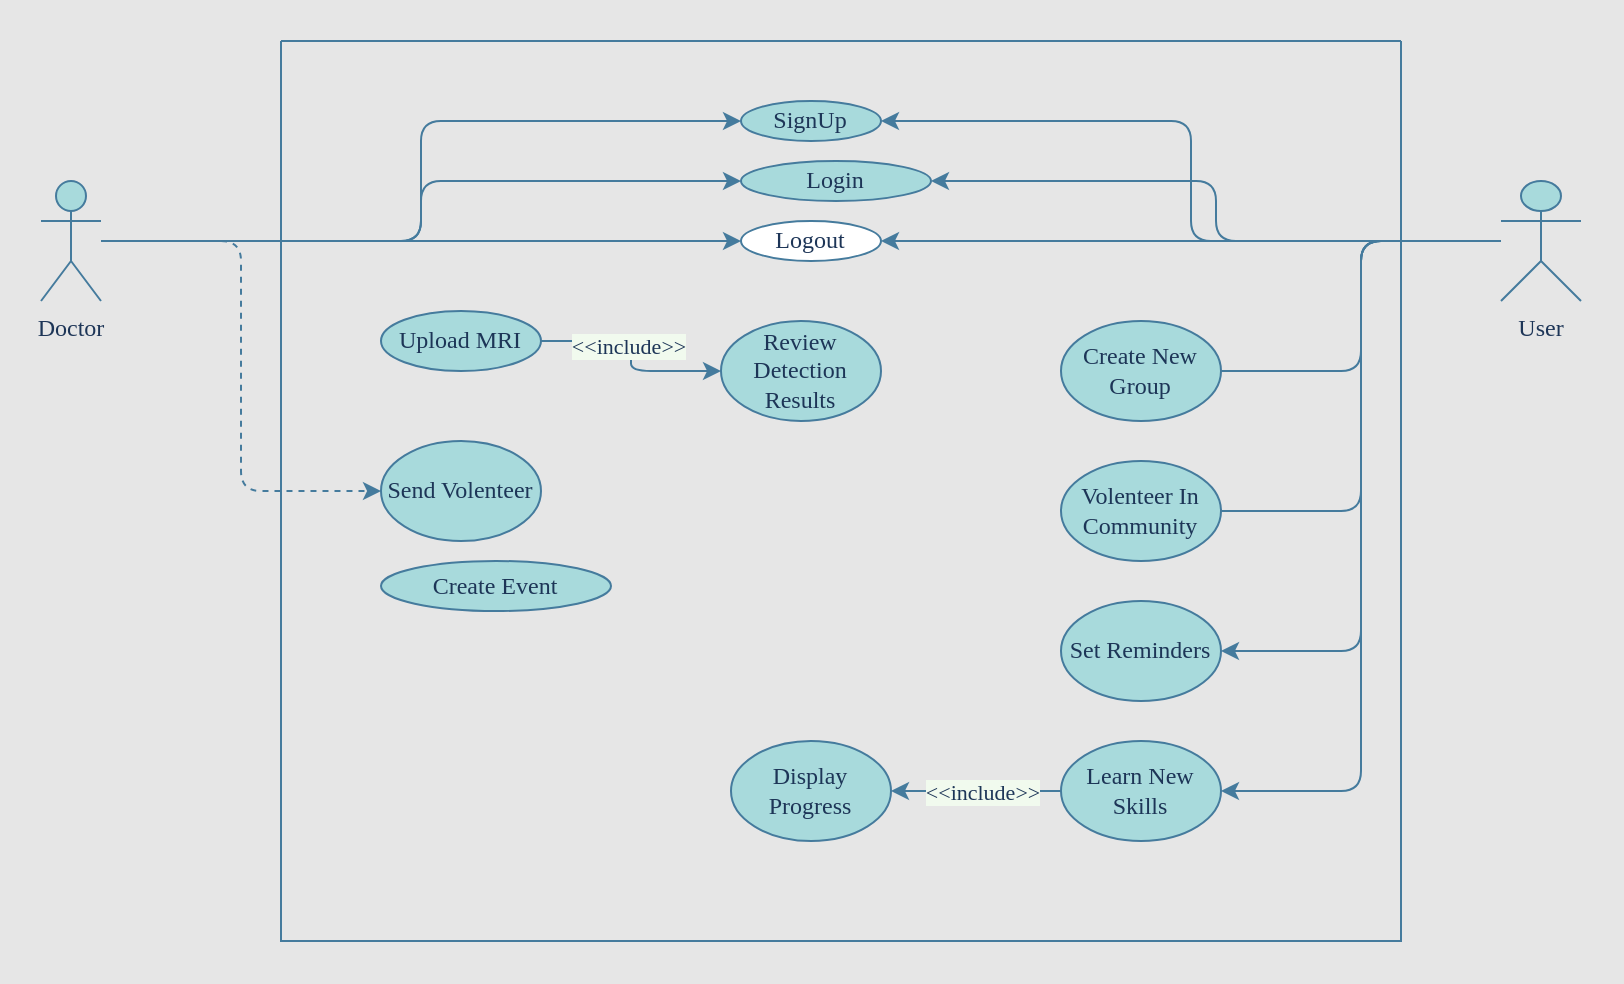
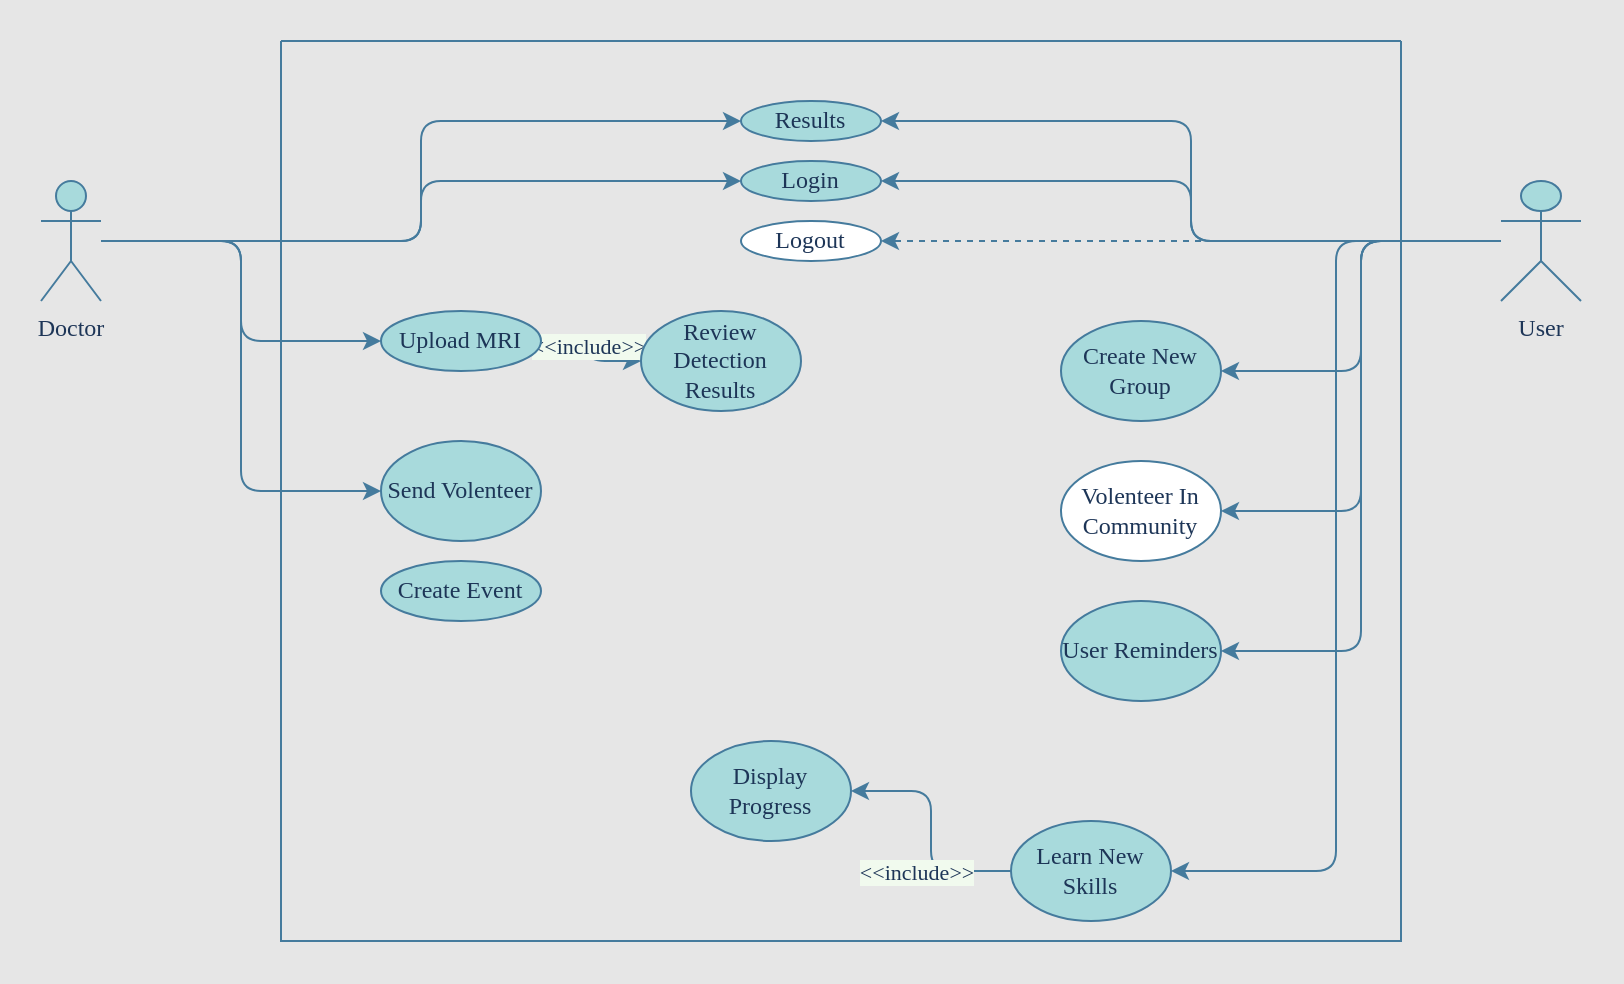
  <mxCell id="0" />
  <mxCell id="1" parent="0" />
  <mxCell id="2" value="" style="swimlane;startSize=0;fontStyle=0;fontFamily=Times New Roman;fillColor=#A8DADC;strokeColor=#457B9D;fontColor=#1D3557;rounded=1;" parent="1" vertex="1"><mxGeometry x="140" y="20" width="560" height="450" as="geometry" /></mxCell>
- <mxCell id="3" value="SignUp" style="ellipse;whiteSpace=wrap;html=1;fontStyle=0;fontFamily=Times New Roman;fillColor=#A8DADC;strokeColor=#457B9D;fontColor=#1D3557;rounded=1;" parent="2" vertex="1"><mxGeometry x="230" y="30" width="70" height="20" as="geometry" /></mxCell>
+ <mxCell id="3" value="Results" style="ellipse;whiteSpace=wrap;html=1;fontStyle=0;fontFamily=Times New Roman;fillColor=#A8DADC;strokeColor=#457B9D;fontColor=#1D3557;rounded=1;" parent="2" vertex="1"><mxGeometry x="230" y="30" width="70" height="20" as="geometry" /></mxCell>
  <mxCell id="4" value="Logout" style="ellipse;whiteSpace=wrap;html=1;fontStyle=0;fontFamily=Times New Roman;fillColor=#ffffff;strokeColor=#457B9D;fontColor=#1D3557;rounded=1;" parent="2" vertex="1"><mxGeometry x="230" y="90" width="70" height="20" as="geometry" /></mxCell>
- <mxCell id="5" value="Login" style="ellipse;whiteSpace=wrap;html=1;fontStyle=0;fontFamily=Times New Roman;fillColor=#A8DADC;strokeColor=#457B9D;fontColor=#1D3557;rounded=1;" parent="2" vertex="1"><mxGeometry x="230" y="60" width="95" height="20" as="geometry" /></mxCell>
+ <mxCell id="5" value="Login" style="ellipse;whiteSpace=wrap;html=1;fontStyle=0;fontFamily=Times New Roman;fillColor=#A8DADC;strokeColor=#457B9D;fontColor=#1D3557;rounded=1;" parent="2" vertex="1"><mxGeometry x="230" y="60" width="70" height="20" as="geometry" /></mxCell>
  <mxCell id="6" style="edgeStyle=orthogonalEdgeStyle;rounded=1;orthogonalLoop=1;jettySize=auto;html=1;entryX=0;entryY=0.5;entryDx=0;entryDy=0;startArrow=none;exitX=1;exitY=0.5;exitDx=0;exitDy=0;fontStyle=0;fontFamily=Times New Roman;labelBackgroundColor=#F1FAEE;strokeColor=#457B9D;fontColor=#1D3557;" parent="2" source="8" target="9" edge="1"><mxGeometry relative="1" as="geometry"><mxPoint x="230" y="205" as="sourcePoint" /></mxGeometry></mxCell>
  <mxCell id="7" value="&amp;lt;&amp;lt;include&amp;gt;&amp;gt;" style="edgeLabel;html=1;align=center;verticalAlign=middle;resizable=0;points=[];fontStyle=0;fontFamily=Times New Roman;labelBackgroundColor=#F1FAEE;fontColor=#1D3557;rounded=1;" parent="6" vertex="1" connectable="0"><mxGeometry x="-0.108" y="-2" relative="1" as="geometry"><mxPoint as="offset" /></mxGeometry></mxCell>
  <mxCell id="8" value="Upload MRI" style="ellipse;whiteSpace=wrap;html=1;fontStyle=0;fontFamily=Times New Roman;fillColor=#A8DADC;strokeColor=#457B9D;fontColor=#1D3557;rounded=1;" parent="2" vertex="1"><mxGeometry x="50" y="135" width="80" height="30" as="geometry" /></mxCell>
- <mxCell id="9" value="Review Detection Results" style="ellipse;whiteSpace=wrap;html=1;fontStyle=0;fontFamily=Times New Roman;fillColor=#A8DADC;strokeColor=#457B9D;fontColor=#1D3557;rounded=1;" parent="2" vertex="1"><mxGeometry x="220" y="140" width="80" height="50" as="geometry" /></mxCell>
+ <mxCell id="9" value="Review Detection Results" style="ellipse;whiteSpace=wrap;html=1;fontStyle=0;fontFamily=Times New Roman;fillColor=#A8DADC;strokeColor=#457B9D;fontColor=#1D3557;rounded=1;" parent="2" vertex="1"><mxGeometry x="180" y="135" width="80" height="50" as="geometry" /></mxCell>
  <mxCell id="10" value="Send Volenteer" style="ellipse;whiteSpace=wrap;html=1;fontStyle=0;fontFamily=Times New Roman;fillColor=#A8DADC;strokeColor=#457B9D;fontColor=#1D3557;rounded=1;" parent="2" vertex="1"><mxGeometry x="50" y="200" width="80" height="50" as="geometry" /></mxCell>
- <mxCell id="11" value="Create Event" style="ellipse;whiteSpace=wrap;html=1;fontStyle=0;fontFamily=Times New Roman;fillColor=#A8DADC;strokeColor=#457B9D;fontColor=#1D3557;rounded=1;" parent="2" vertex="1"><mxGeometry x="50" y="260" width="115" height="25" as="geometry" /></mxCell>
+ <mxCell id="11" value="Create Event" style="ellipse;whiteSpace=wrap;html=1;fontStyle=0;fontFamily=Times New Roman;fillColor=#A8DADC;strokeColor=#457B9D;fontColor=#1D3557;rounded=1;" parent="2" vertex="1"><mxGeometry x="50" y="260" width="80" height="30" as="geometry" /></mxCell>
  <mxCell id="12" value="Create New Group" style="ellipse;whiteSpace=wrap;html=1;fontStyle=0;fontFamily=Times New Roman;fillColor=#A8DADC;strokeColor=#457B9D;fontColor=#1D3557;rounded=1;" parent="2" vertex="1"><mxGeometry x="390" y="140" width="80" height="50" as="geometry" /></mxCell>
- <mxCell id="13" value="Volenteer In Community" style="ellipse;whiteSpace=wrap;html=1;fontStyle=0;fontFamily=Times New Roman;fillColor=#A8DADC;strokeColor=#457B9D;fontColor=#1D3557;rounded=1;" parent="2" vertex="1"><mxGeometry x="390" y="210" width="80" height="50" as="geometry" /></mxCell>
- <mxCell id="14" value="Set Reminders" style="ellipse;whiteSpace=wrap;html=1;fontStyle=0;fontFamily=Times New Roman;fillColor=#A8DADC;strokeColor=#457B9D;fontColor=#1D3557;rounded=1;" parent="2" vertex="1"><mxGeometry x="390" y="280" width="80" height="50" as="geometry" /></mxCell>
+ <mxCell id="13" value="Volenteer In Community" style="ellipse;whiteSpace=wrap;html=1;fontStyle=0;fontFamily=Times New Roman;fillColor=#ffffff;strokeColor=#457B9D;fontColor=#1D3557;rounded=1;" parent="2" vertex="1"><mxGeometry x="390" y="210" width="80" height="50" as="geometry" /></mxCell>
+ <mxCell id="14" value="User Reminders" style="ellipse;whiteSpace=wrap;html=1;fontStyle=0;fontFamily=Times New Roman;fillColor=#A8DADC;strokeColor=#457B9D;fontColor=#1D3557;rounded=1;" parent="2" vertex="1"><mxGeometry x="390" y="280" width="80" height="50" as="geometry" /></mxCell>
  <mxCell id="15" style="edgeStyle=orthogonalEdgeStyle;rounded=1;orthogonalLoop=1;jettySize=auto;html=1;entryX=1;entryY=0.5;entryDx=0;entryDy=0;fontStyle=0;fontFamily=Times New Roman;labelBackgroundColor=#F1FAEE;strokeColor=#457B9D;fontColor=#1D3557;" parent="2" source="17" target="18" edge="1"><mxGeometry relative="1" as="geometry" /></mxCell>
  <mxCell id="16" value="&amp;lt;&amp;lt;include&amp;gt;&amp;gt;" style="edgeLabel;html=1;align=center;verticalAlign=middle;resizable=0;points=[];fontStyle=0;fontFamily=Times New Roman;labelBackgroundColor=#F1FAEE;fontColor=#1D3557;rounded=1;" parent="15" vertex="1" connectable="0"><mxGeometry x="-0.294" y="-2" relative="1" as="geometry"><mxPoint x="-10" y="2" as="offset" /></mxGeometry></mxCell>
- <mxCell id="17" value="Learn New Skills" style="ellipse;whiteSpace=wrap;html=1;fontStyle=0;fontFamily=Times New Roman;fillColor=#A8DADC;strokeColor=#457B9D;fontColor=#1D3557;rounded=1;" parent="2" vertex="1"><mxGeometry x="390" y="350" width="80" height="50" as="geometry" /></mxCell>
- <mxCell id="18" value="Display Progress" style="ellipse;whiteSpace=wrap;html=1;fontStyle=0;fontFamily=Times New Roman;fillColor=#A8DADC;strokeColor=#457B9D;fontColor=#1D3557;rounded=1;" parent="2" vertex="1"><mxGeometry x="225" y="350" width="80" height="50" as="geometry" /></mxCell>
+ <mxCell id="17" value="Learn New Skills" style="ellipse;whiteSpace=wrap;html=1;fontStyle=0;fontFamily=Times New Roman;fillColor=#A8DADC;strokeColor=#457B9D;fontColor=#1D3557;rounded=1;" parent="2" vertex="1"><mxGeometry x="365" y="390" width="80" height="50" as="geometry" /></mxCell>
+ <mxCell id="18" value="Display Progress" style="ellipse;whiteSpace=wrap;html=1;fontStyle=0;fontFamily=Times New Roman;fillColor=#A8DADC;strokeColor=#457B9D;fontColor=#1D3557;rounded=1;" parent="2" vertex="1"><mxGeometry x="205" y="350" width="80" height="50" as="geometry" /></mxCell>
  <mxCell id="19" style="edgeStyle=orthogonalEdgeStyle;rounded=1;orthogonalLoop=1;jettySize=auto;html=1;entryX=0;entryY=0.5;entryDx=0;entryDy=0;fontStyle=0;fontFamily=Times New Roman;labelBackgroundColor=#F1FAEE;strokeColor=#457B9D;fontColor=#1D3557;" parent="1" source="23" target="3" edge="1"><mxGeometry relative="1" as="geometry" /></mxCell>
  <mxCell id="20" style="edgeStyle=orthogonalEdgeStyle;rounded=1;orthogonalLoop=1;jettySize=auto;html=1;entryX=0;entryY=0.5;entryDx=0;entryDy=0;fontStyle=0;fontFamily=Times New Roman;labelBackgroundColor=#F1FAEE;strokeColor=#457B9D;fontColor=#1D3557;" parent="1" source="23" target="5" edge="1"><mxGeometry relative="1" as="geometry" /></mxCell>
- <mxCell id="21" style="edgeStyle=orthogonalEdgeStyle;rounded=1;orthogonalLoop=1;jettySize=auto;html=1;fontStyle=0;fontFamily=Times New Roman;labelBackgroundColor=#F1FAEE;strokeColor=#457B9D;fontColor=#1D3557;" parent="1" source="23" target="4" edge="1"><mxGeometry relative="1" as="geometry" /></mxCell>
- <mxCell id="22" style="edgeStyle=orthogonalEdgeStyle;rounded=1;orthogonalLoop=1;jettySize=auto;html=1;entryX=0;entryY=0.5;entryDx=0;entryDy=0;fontStyle=0;fontFamily=Times New Roman;labelBackgroundColor=#F1FAEE;strokeColor=#457B9D;fontColor=#1D3557;dashed=1;" parent="1" source="23" target="10" edge="1"><mxGeometry relative="1" as="geometry" /></mxCell>
+ <mxCell id="21" style="edgeStyle=orthogonalEdgeStyle;rounded=1;orthogonalLoop=1;jettySize=auto;html=1;entryX=0;entryY=0.5;entryDx=0;entryDy=0;fontStyle=0;fontFamily=Times New Roman;labelBackgroundColor=#F1FAEE;strokeColor=#457B9D;fontColor=#1D3557;" parent="1" source="23" target="8" edge="1"><mxGeometry relative="1" as="geometry" /></mxCell>
+ <mxCell id="22" style="edgeStyle=orthogonalEdgeStyle;rounded=1;orthogonalLoop=1;jettySize=auto;html=1;entryX=0;entryY=0.5;entryDx=0;entryDy=0;fontStyle=0;fontFamily=Times New Roman;labelBackgroundColor=#F1FAEE;strokeColor=#457B9D;fontColor=#1D3557;" parent="1" source="23" target="10" edge="1"><mxGeometry relative="1" as="geometry" /></mxCell>
  <mxCell id="23" value="Doctor&lt;br&gt;" style="shape=umlActor;verticalLabelPosition=bottom;verticalAlign=top;html=1;outlineConnect=0;fontStyle=0;fontFamily=Times New Roman;fillColor=#A8DADC;strokeColor=#457B9D;fontColor=#1D3557;rounded=1;" parent="1" vertex="1"><mxGeometry x="20" y="90" width="30" height="60" as="geometry" /></mxCell>
  <mxCell id="24" style="edgeStyle=orthogonalEdgeStyle;rounded=1;orthogonalLoop=1;jettySize=auto;html=1;entryX=1;entryY=0.5;entryDx=0;entryDy=0;fontStyle=0;fontFamily=Times New Roman;labelBackgroundColor=#F1FAEE;strokeColor=#457B9D;fontColor=#1D3557;" parent="1" source="31" target="3" edge="1"><mxGeometry relative="1" as="geometry" /></mxCell>
  <mxCell id="25" style="edgeStyle=orthogonalEdgeStyle;rounded=1;orthogonalLoop=1;jettySize=auto;html=1;fontStyle=0;fontFamily=Times New Roman;labelBackgroundColor=#F1FAEE;strokeColor=#457B9D;fontColor=#1D3557;" parent="1" source="31" target="5" edge="1"><mxGeometry relative="1" as="geometry" /></mxCell>
- <mxCell id="26" style="edgeStyle=orthogonalEdgeStyle;rounded=1;orthogonalLoop=1;jettySize=auto;html=1;entryX=1;entryY=0.5;entryDx=0;entryDy=0;fontStyle=0;fontFamily=Times New Roman;labelBackgroundColor=#F1FAEE;strokeColor=#457B9D;fontColor=#1D3557;" parent="1" source="31" target="4" edge="1"><mxGeometry relative="1" as="geometry" /></mxCell>
- <mxCell id="27" style="edgeStyle=orthogonalEdgeStyle;rounded=1;orthogonalLoop=1;jettySize=auto;html=1;entryX=1;entryY=0.5;entryDx=0;entryDy=0;fontStyle=0;fontFamily=Times New Roman;labelBackgroundColor=#F1FAEE;strokeColor=#457B9D;fontColor=#1D3557;endArrow=none;" parent="1" source="31" target="12" edge="1"><mxGeometry relative="1" as="geometry" /></mxCell>
- <mxCell id="28" style="edgeStyle=orthogonalEdgeStyle;rounded=1;orthogonalLoop=1;jettySize=auto;html=1;entryX=1;entryY=0.5;entryDx=0;entryDy=0;fontStyle=0;fontFamily=Times New Roman;labelBackgroundColor=#F1FAEE;strokeColor=#457B9D;fontColor=#1D3557;endArrow=none;" parent="1" source="31" target="13" edge="1"><mxGeometry relative="1" as="geometry" /></mxCell>
+ <mxCell id="26" style="edgeStyle=orthogonalEdgeStyle;rounded=1;orthogonalLoop=1;jettySize=auto;html=1;entryX=1;entryY=0.5;entryDx=0;entryDy=0;fontStyle=0;fontFamily=Times New Roman;labelBackgroundColor=#F1FAEE;strokeColor=#457B9D;fontColor=#1D3557;dashed=1;" parent="1" source="31" target="4" edge="1"><mxGeometry relative="1" as="geometry" /></mxCell>
+ <mxCell id="27" style="edgeStyle=orthogonalEdgeStyle;rounded=1;orthogonalLoop=1;jettySize=auto;html=1;entryX=1;entryY=0.5;entryDx=0;entryDy=0;fontStyle=0;fontFamily=Times New Roman;labelBackgroundColor=#F1FAEE;strokeColor=#457B9D;fontColor=#1D3557;" parent="1" source="31" target="12" edge="1"><mxGeometry relative="1" as="geometry" /></mxCell>
+ <mxCell id="28" style="edgeStyle=orthogonalEdgeStyle;rounded=1;orthogonalLoop=1;jettySize=auto;html=1;entryX=1;entryY=0.5;entryDx=0;entryDy=0;fontStyle=0;fontFamily=Times New Roman;labelBackgroundColor=#F1FAEE;strokeColor=#457B9D;fontColor=#1D3557;" parent="1" source="31" target="13" edge="1"><mxGeometry relative="1" as="geometry" /></mxCell>
  <mxCell id="29" style="edgeStyle=orthogonalEdgeStyle;rounded=1;orthogonalLoop=1;jettySize=auto;html=1;entryX=1;entryY=0.5;entryDx=0;entryDy=0;fontStyle=0;fontFamily=Times New Roman;labelBackgroundColor=#F1FAEE;strokeColor=#457B9D;fontColor=#1D3557;" parent="1" source="31" target="14" edge="1"><mxGeometry relative="1" as="geometry" /></mxCell>
  <mxCell id="30" style="edgeStyle=orthogonalEdgeStyle;rounded=1;orthogonalLoop=1;jettySize=auto;html=1;entryX=1;entryY=0.5;entryDx=0;entryDy=0;fontStyle=0;fontFamily=Times New Roman;labelBackgroundColor=#F1FAEE;strokeColor=#457B9D;fontColor=#1D3557;" parent="1" source="31" target="17" edge="1"><mxGeometry relative="1" as="geometry" /></mxCell>
  <mxCell id="31" value="User&lt;br&gt;" style="shape=umlActor;verticalLabelPosition=bottom;verticalAlign=top;html=1;fontStyle=0;fontFamily=Times New Roman;fillColor=#A8DADC;strokeColor=#457B9D;fontColor=#1D3557;rounded=1;" parent="1" vertex="1"><mxGeometry x="750" y="90" width="40" height="60" as="geometry" /></mxCell>
